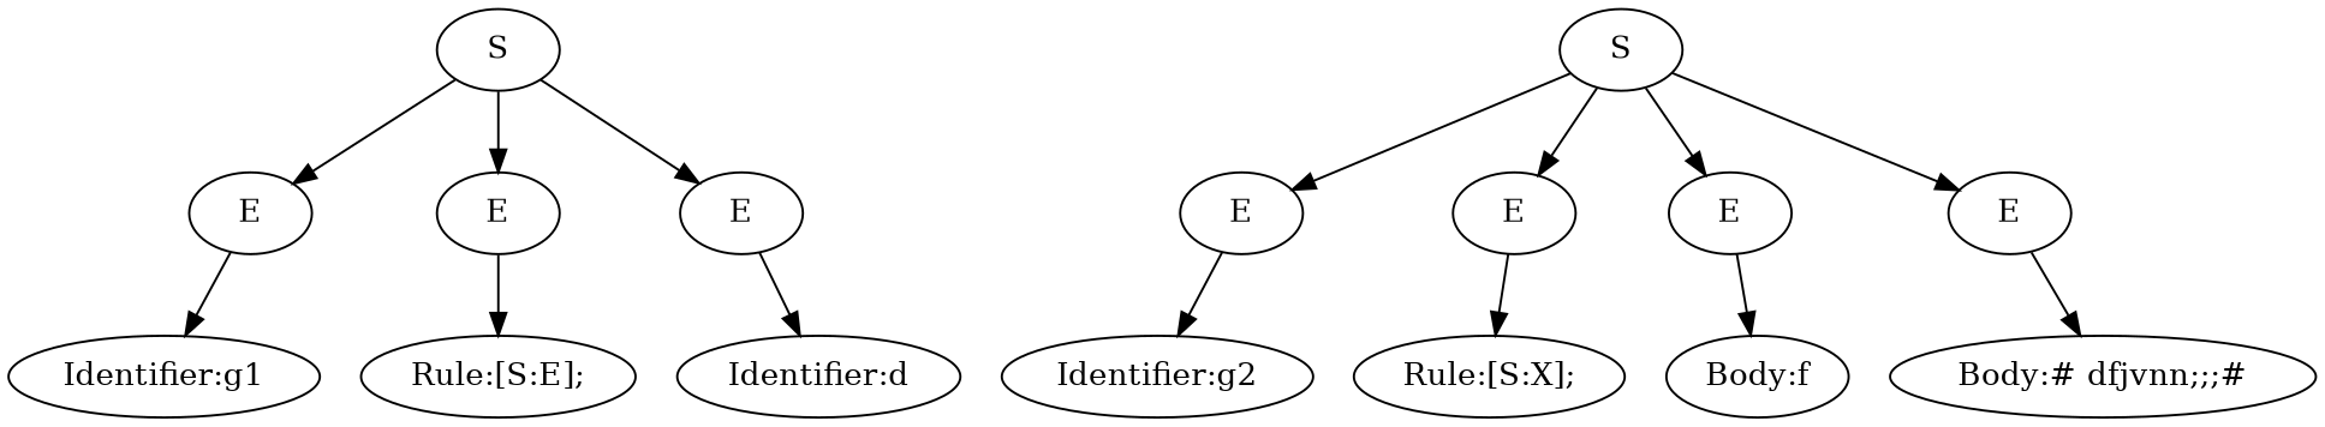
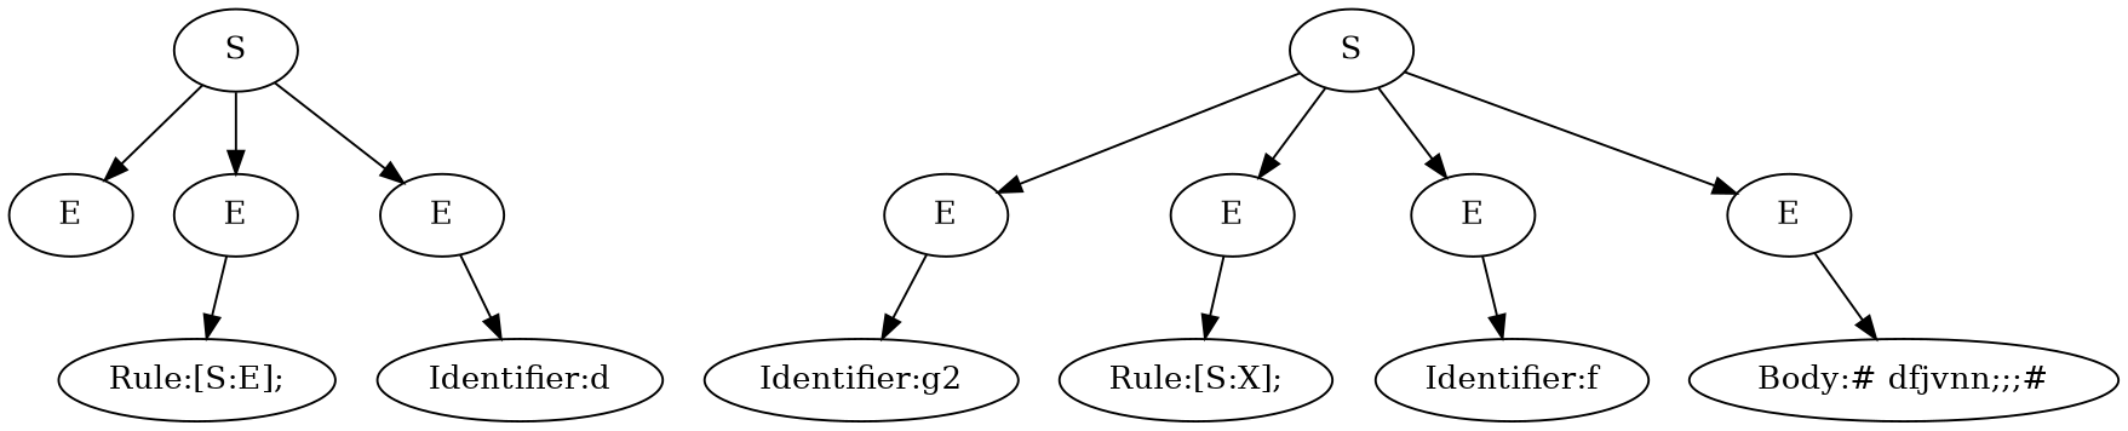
  digraph {
    ordering=out
-   n1 [label="Identifier:g1"]
    n2 [label=E]
    n3 [label="Rule:[S:E];"]
    n4 [label=E]
    n5 [label="Identifier:d"]
    n6 [label=E]
    n7 [label=S]
    n8 [label="Identifier:g2"]
    n9 [label=E]
    n10 [label="Rule:[S:X];"]
    n11 [label=E]
-   n12 [label="Body:f"]
+   n12 [label="Identifier:f"]
    n13 [label=E]
    n14 [label="Body:# dfjvnn;;;#"]
    n15 [label=E]
    n16 [label=S]
-   n2 -> n1
    n4 -> n3
    n6 -> n5
    n7 -> n2
    n7 -> n4
    n7 -> n6
    n9 -> n8
    n11 -> n10
    n13 -> n12
    n15 -> n14
    n16 -> n9
    n16 -> n11
    n16 -> n13
    n16 -> n15
  }
